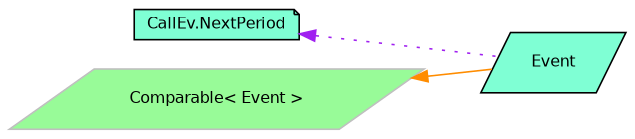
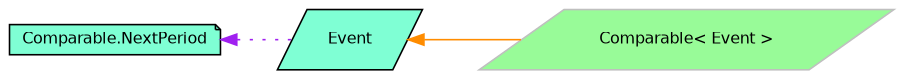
  digraph {
    rankdir=LR
    node [color=black fillcolor=aquamarine fontname=Helvetica fontsize=10 shape=parallelogram style=filled]
    edge [dir=back fontname=Helvetica fontsize=10 labelfontname=Helvetica labelfontsize=10]
-   n1 [fontcolor=black height=0.2 label="CallEv.NextPeriod" shape=note width=0.4]
+   n1 [fontcolor=black height=0.2 label="Comparable.NextPeriod" shape=note width=0.4]
    n2 [height=0.2 label=Event width=0.4]
    n3 [color=grey75 fillcolor=palegreen height=0.2 label="Comparable\< Event \>" width=0.4]
    n1 -> n2 [color=purple style=dotted]
-   n3 -> n2 [color=darkorange style=solid]
+   n2 -> n3 [color=darkorange style=solid]
  }
